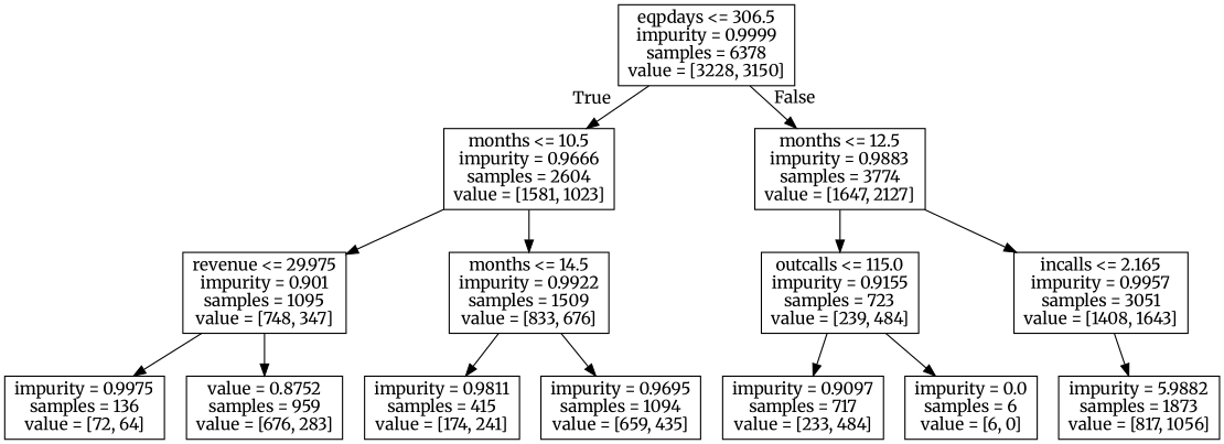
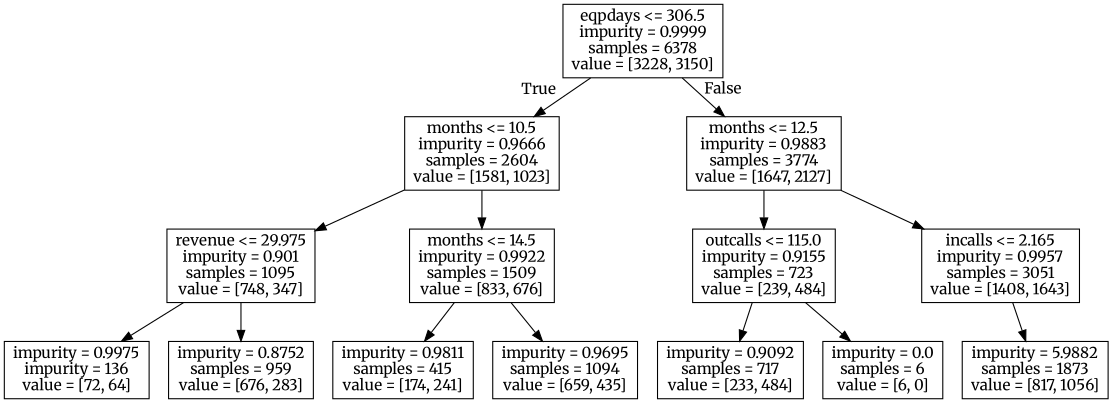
  digraph {
    fontname=Merriweather
    node [fontname=Merriweather shape=box]
    edge [fontname=Merriweather]
    n1 [label="eqpdays <= 306.5\nimpurity = 0.9999\nsamples = 6378\nvalue = [3228, 3150]"]
    n2 [label="months <= 10.5\nimpurity = 0.9666\nsamples = 2604\nvalue = [1581, 1023]"]
    n3 [label="months <= 12.5\nimpurity = 0.9883\nsamples = 3774\nvalue = [1647, 2127]"]
    n4 [label="revenue <= 29.975\nimpurity = 0.901\nsamples = 1095\nvalue = [748, 347]"]
    n5 [label="months <= 14.5\nimpurity = 0.9922\nsamples = 1509\nvalue = [833, 676]"]
    n6 [label="outcalls <= 115.0\nimpurity = 0.9155\nsamples = 723\nvalue = [239, 484]"]
    n7 [label="incalls <= 2.165\nimpurity = 0.9957\nsamples = 3051\nvalue = [1408, 1643]"]
-   n8 [label="impurity = 0.9975\nsamples = 136\nvalue = [72, 64]"]
-   n9 [label="value = 0.8752\nsamples = 959\nvalue = [676, 283]"]
+   n8 [label="impurity = 0.9975\nimpurity = 136\nvalue = [72, 64]"]
+   n9 [label="impurity = 0.8752\nsamples = 959\nvalue = [676, 283]"]
    n10 [label="impurity = 0.9811\nsamples = 415\nvalue = [174, 241]"]
    n11 [label="impurity = 0.9695\nsamples = 1094\nvalue = [659, 435]"]
-   n12 [label="impurity = 0.9097\nsamples = 717\nvalue = [233, 484]"]
+   n12 [label="impurity = 0.9092\nsamples = 717\nvalue = [233, 484]"]
    n13 [label="impurity = 0.0\nsamples = 6\nvalue = [6, 0]"]
    n14 [label="impurity = 5.9882\nsamples = 1873\nvalue = [817, 1056]"]
    n1 -> n2 [headlabel=True labelangle=45 labeldistance=2.5]
    n1 -> n3 [headlabel=False labelangle=-45 labeldistance=2.5]
    n2 -> n4
    n2 -> n5
    n3 -> n6
    n3 -> n7
    n4 -> n8
    n4 -> n9
    n5 -> n10
    n5 -> n11
    n6 -> n12
    n6 -> n13
    n7 -> n14
  }
